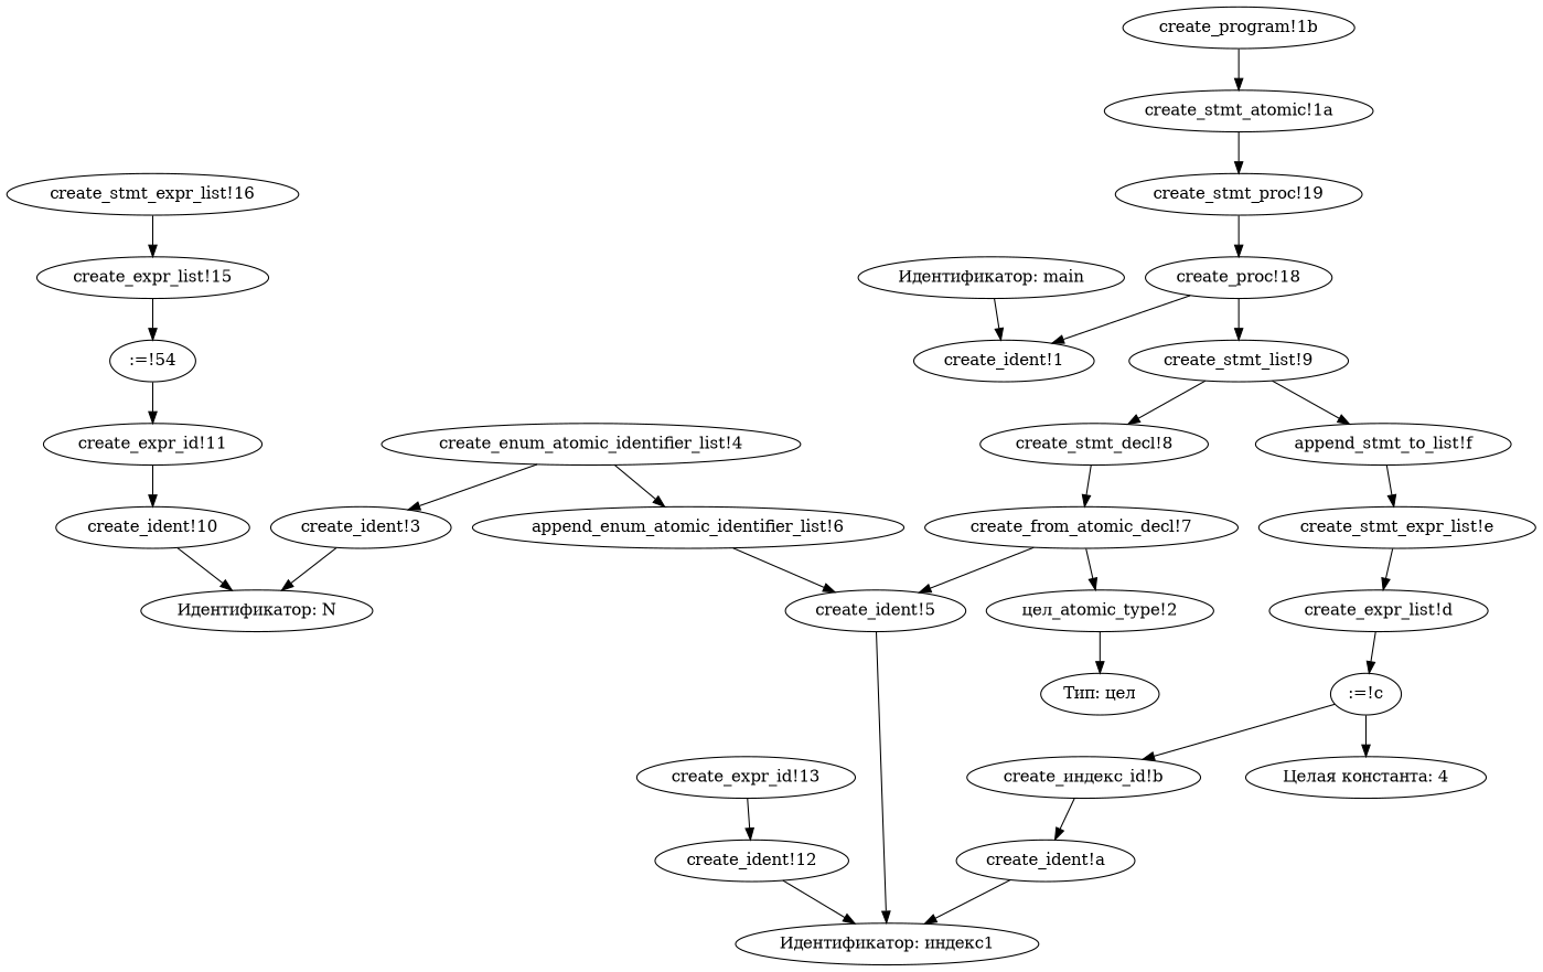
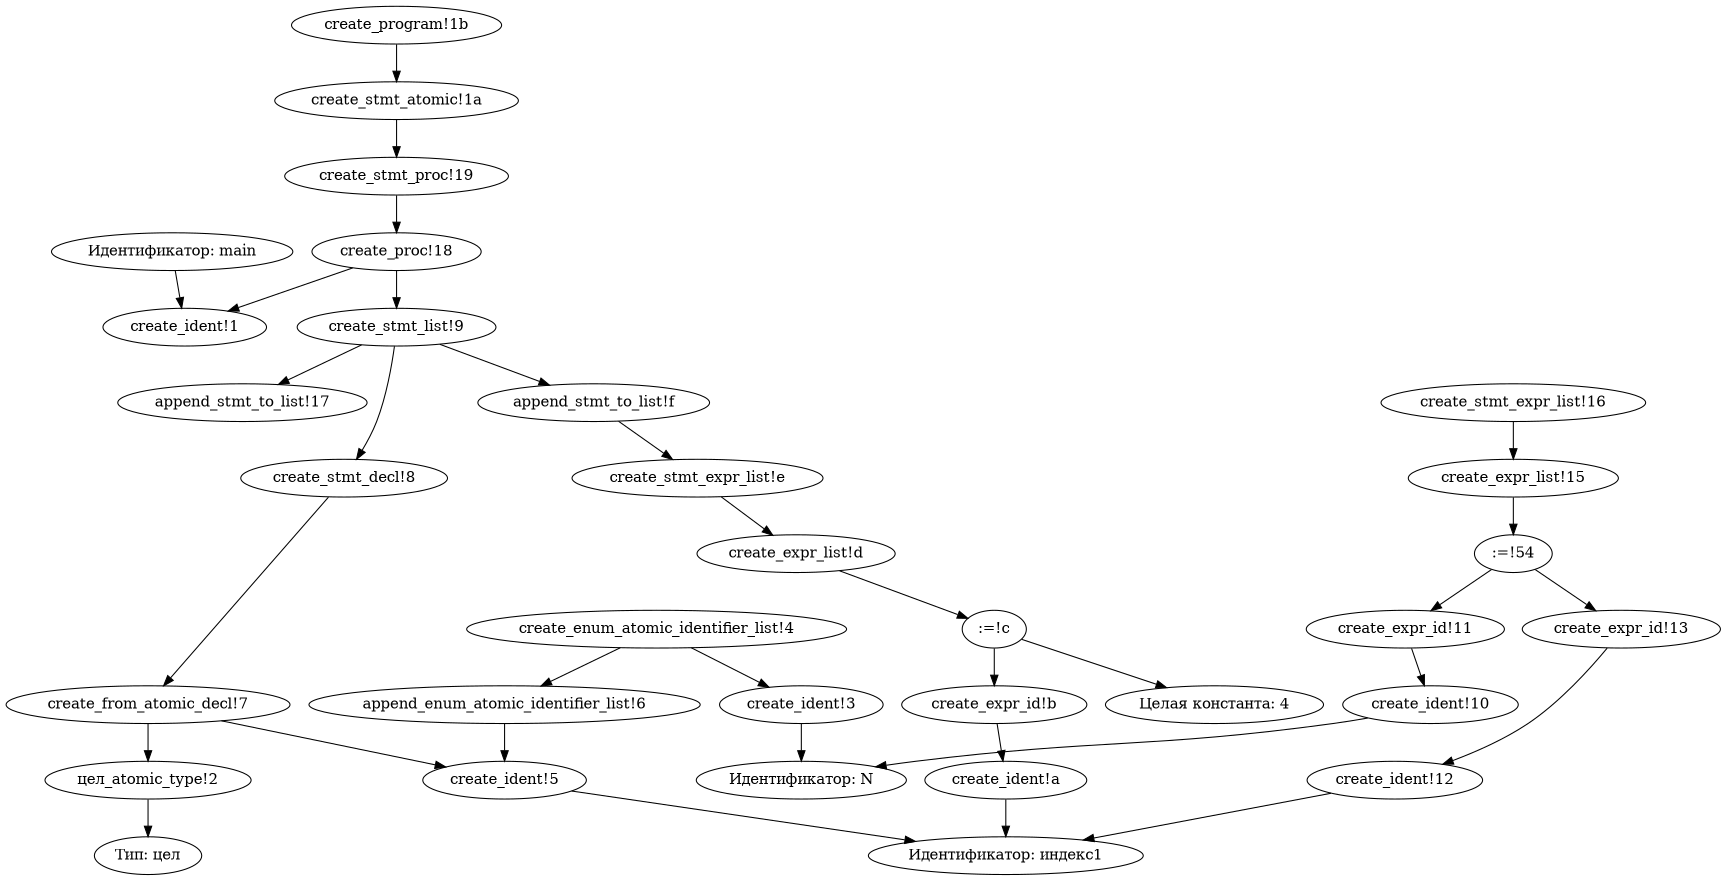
  digraph {
    "Идентификатор: main"
    "create_ident!1"
    n3 [label="цел_atomic_type!2"]
    "Тип: цел"
    "create_ident!3"
    "Идентификатор: N"
    "create_enum_atomic_identifier_list!4"
    "append_enum_atomic_identifier_list!6"
    "create_ident!5"
    "Идентификатор: индекс1"
    "create_from_atomic_decl!7"
    "create_stmt_decl!8"
    "create_stmt_list!9"
    "append_stmt_to_list!f"
+   "append_stmt_to_list!17"
    "create_stmt_expr_list!e"
    "create_ident!a"
-   "create_expr_id!b" [label="create_индекс_id!b"]
+   "create_expr_id!b"
    ":=!c"
    "Целая константа: 4"
    "create_expr_list!d"
    "create_ident!10"
    "create_expr_id!11"
    "create_ident!12"
    "create_expr_id!13"
    n26 [label=":=!54"]
    "create_expr_list!15"
    "create_stmt_expr_list!16"
    "create_proc!18"
    "create_stmt_proc!19"
    n31 [label="create_stmt_atomic!1a"]
    "create_program!1b"
    "Идентификатор: main" -> "create_ident!1"
    n3 -> "Тип: цел"
    "create_ident!3" -> "Идентификатор: N"
    "create_enum_atomic_identifier_list!4" -> "create_ident!3"
    "create_enum_atomic_identifier_list!4" -> "append_enum_atomic_identifier_list!6"
    "append_enum_atomic_identifier_list!6" -> "create_ident!5"
    "create_ident!5" -> "Идентификатор: индекс1"
    "create_from_atomic_decl!7" -> n3
    "create_from_atomic_decl!7" -> "create_ident!5"
    "create_stmt_decl!8" -> "create_from_atomic_decl!7"
    "create_stmt_list!9" -> "create_stmt_decl!8"
    "create_stmt_list!9" -> "append_stmt_to_list!f"
+   "create_stmt_list!9" -> "append_stmt_to_list!17"
    "append_stmt_to_list!f" -> "create_stmt_expr_list!e"
    "create_stmt_expr_list!e" -> "create_expr_list!d"
    "create_ident!a" -> "Идентификатор: индекс1"
    "create_expr_id!b" -> "create_ident!a"
    ":=!c" -> "create_expr_id!b"
    ":=!c" -> "Целая константа: 4"
    "create_expr_list!d" -> ":=!c"
    "create_ident!10" -> "Идентификатор: N"
    "create_expr_id!11" -> "create_ident!10"
    "create_ident!12" -> "Идентификатор: индекс1"
    "create_expr_id!13" -> "create_ident!12"
    n26 -> "create_expr_id!11"
+   n26 -> "create_expr_id!13"
    "create_expr_list!15" -> n26
    "create_stmt_expr_list!16" -> "create_expr_list!15"
    "create_proc!18" -> "create_ident!1"
    "create_proc!18" -> "create_stmt_list!9"
    "create_stmt_proc!19" -> "create_proc!18"
    n31 -> "create_stmt_proc!19"
    "create_program!1b" -> n31
  }
